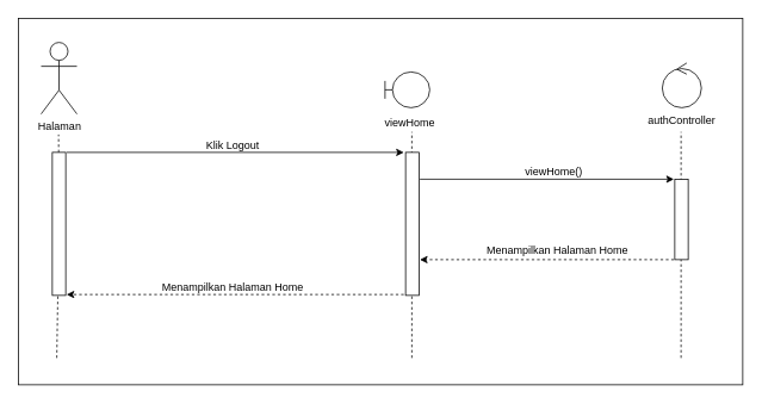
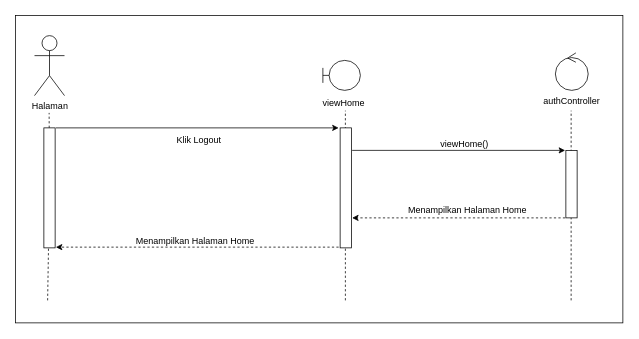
  <mxCell id="0" />
  <mxCell id="1" parent="0" />
  <mxCell id="2" value="" style="rounded=0;whiteSpace=wrap;html=1;" vertex="1" parent="1"><mxGeometry x="20" y="20" width="810" height="410" as="geometry" /></mxCell>
  <mxCell id="3" value="Halaman" style="shape=umlActor;verticalLabelPosition=bottom;verticalAlign=top;html=1;outlineConnect=0;" vertex="1" parent="1"><mxGeometry x="45.5" y="47" width="40" height="80" as="geometry" /></mxCell>
  <mxCell id="4" value="" style="endArrow=none;dashed=1;html=1;rounded=0;startArrow=none;" edge="1" parent="1" source="5"><mxGeometry width="50" height="50" relative="1" as="geometry"><mxPoint x="65" y="560" as="sourcePoint" /><mxPoint x="65" y="150" as="targetPoint" /></mxGeometry></mxCell>
  <mxCell id="5" value="" style="rounded=0;whiteSpace=wrap;html=1;" vertex="1" parent="1"><mxGeometry x="58" y="170" width="15" height="160" as="geometry" /></mxCell>
  <mxCell id="6" value="" style="endArrow=none;dashed=1;html=1;rounded=0;" edge="1" parent="1" target="5"><mxGeometry width="50" height="50" relative="1" as="geometry"><mxPoint x="63" y="400" as="sourcePoint" /><mxPoint x="65" y="150" as="targetPoint" /></mxGeometry></mxCell>
  <mxCell id="7" value="" style="shape=umlBoundary;whiteSpace=wrap;html=1;" vertex="1" parent="1"><mxGeometry x="430" y="80" width="50" height="40" as="geometry" /></mxCell>
  <mxCell id="8" value="" style="endArrow=none;dashed=1;html=1;rounded=0;startArrow=none;" edge="1" parent="1"><mxGeometry width="50" height="50" relative="1" as="geometry"><mxPoint x="460" y="400" as="sourcePoint" /><mxPoint x="460" y="147" as="targetPoint" /></mxGeometry></mxCell>
  <mxCell id="9" value="" style="rounded=0;whiteSpace=wrap;html=1;" vertex="1" parent="1"><mxGeometry x="453" y="170" width="15" height="160" as="geometry" /></mxCell>
  <mxCell id="10" value="" style="ellipse;shape=umlControl;whiteSpace=wrap;html=1;" vertex="1" parent="1"><mxGeometry x="740" y="70" width="43.75" height="50" as="geometry" /></mxCell>
  <mxCell id="11" value="" style="endArrow=none;dashed=1;html=1;rounded=0;startArrow=none;" edge="1" parent="1"><mxGeometry width="50" height="50" relative="1" as="geometry"><mxPoint x="761" y="400" as="sourcePoint" /><mxPoint x="761" y="147" as="targetPoint" /></mxGeometry></mxCell>
  <mxCell id="12" value="" style="rounded=0;whiteSpace=wrap;html=1;" vertex="1" parent="1"><mxGeometry x="754" y="200" width="15" height="90" as="geometry" /></mxCell>
  <mxCell id="13" value="" style="endArrow=classic;html=1;rounded=0;exitX=1;exitY=0;exitDx=0;exitDy=0;" edge="1" parent="1"><mxGeometry width="50" height="50" relative="1" as="geometry"><mxPoint x="74" y="170" as="sourcePoint" /><mxPoint x="451" y="170" as="targetPoint" /></mxGeometry></mxCell>
  <mxCell id="14" value="" style="endArrow=classic;html=1;rounded=0;exitX=1;exitY=0;exitDx=0;exitDy=0;dashed=1;" edge="1" parent="1"><mxGeometry width="50" height="50" relative="1" as="geometry"><mxPoint x="451" y="329" as="sourcePoint" /><mxPoint x="74" y="329" as="targetPoint" /></mxGeometry></mxCell>
  <mxCell id="15" value="" style="endArrow=classic;html=1;rounded=0;" edge="1" parent="1"><mxGeometry width="50" height="50" relative="1" as="geometry"><mxPoint x="469" y="200" as="sourcePoint" /><mxPoint x="753" y="200" as="targetPoint" /></mxGeometry></mxCell>
  <mxCell id="16" value="viewHome" style="text;html=1;strokeColor=none;fillColor=none;align=center;verticalAlign=middle;whiteSpace=wrap;rounded=0;" vertex="1" parent="1"><mxGeometry x="428" y="122" width="60" height="30" as="geometry" /></mxCell>
  <mxCell id="17" value="authController" style="text;html=1;strokeColor=none;fillColor=none;align=center;verticalAlign=middle;whiteSpace=wrap;rounded=0;" vertex="1" parent="1"><mxGeometry x="731.5" y="120" width="60" height="30" as="geometry" /></mxCell>
- <mxCell id="18" value="Klik Logout" style="text;html=1;strokeColor=none;fillColor=none;align=center;verticalAlign=middle;whiteSpace=wrap;rounded=0;" vertex="1" parent="1"><mxGeometry x="210" y="147" width="100" height="30" as="geometry" /></mxCell>
+ <mxCell id="18" value="Klik Logout" style="text;html=1;strokeColor=none;fillColor=none;align=center;verticalAlign=middle;whiteSpace=wrap;rounded=0;" vertex="1" parent="1"><mxGeometry x="215" y="172" width="100" height="30" as="geometry" /></mxCell>
  <mxCell id="19" value="Menampilkan Halaman Home" style="text;html=1;strokeColor=none;fillColor=none;align=center;verticalAlign=middle;whiteSpace=wrap;rounded=0;" vertex="1" parent="1"><mxGeometry x="170" y="306" width="180" height="30" as="geometry" /></mxCell>
  <mxCell id="20" value="viewHome()" style="text;html=1;strokeColor=none;fillColor=none;align=center;verticalAlign=middle;whiteSpace=wrap;rounded=0;" vertex="1" parent="1"><mxGeometry x="569" y="177" width="100" height="30" as="geometry" /></mxCell>
  <mxCell id="21" value="" style="endArrow=classic;html=1;rounded=0;dashed=1;" edge="1" parent="1"><mxGeometry width="50" height="50" relative="1" as="geometry"><mxPoint x="753" y="290" as="sourcePoint" /><mxPoint x="469" y="290" as="targetPoint" /></mxGeometry></mxCell>
  <mxCell id="22" value="Menampilkan Halaman Home" style="text;html=1;strokeColor=none;fillColor=none;align=center;verticalAlign=middle;whiteSpace=wrap;rounded=0;direction=south;" vertex="1" parent="1"><mxGeometry x="530" y="230" width="186" height="100" as="geometry" /></mxCell>
